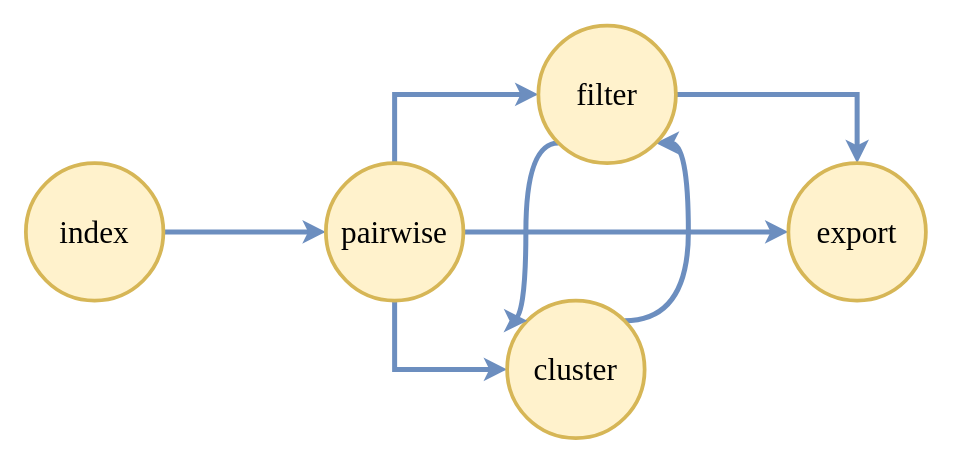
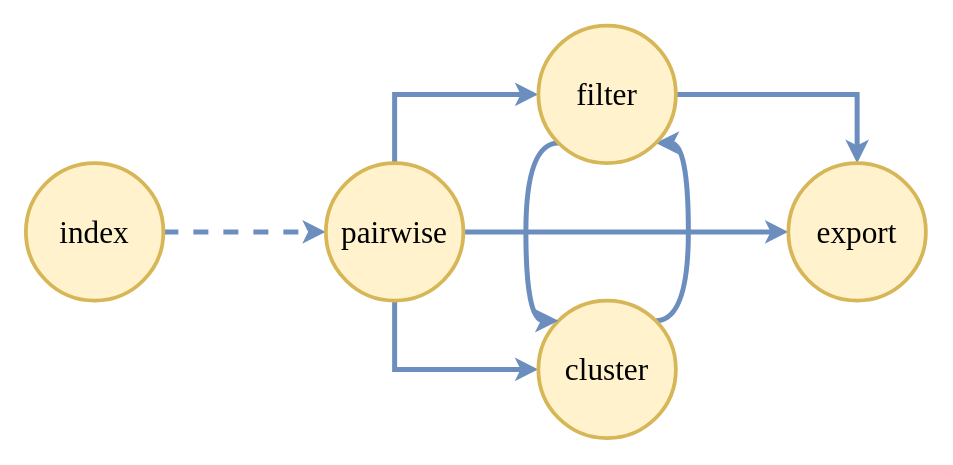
  <mxCell id="0" />
  <mxCell id="1" parent="0" />
- <mxCell id="2" value="" style="edgeStyle=orthogonalEdgeStyle;rounded=1;orthogonalLoop=1;jettySize=auto;html=1;fontSize=38;fontStyle=1;labelBackgroundColor=none;fontColor=default;strokeWidth=4;fillColor=#dae8fc;strokeColor=#6c8ebf;fontFamily=Comic Sans MS;" edge="1" parent="1" source="3" target="7"><mxGeometry relative="1" as="geometry" /></mxCell>
+ <mxCell id="2" value="" style="edgeStyle=orthogonalEdgeStyle;rounded=1;orthogonalLoop=1;jettySize=auto;html=1;fontSize=38;fontStyle=1;labelBackgroundColor=none;fontColor=default;strokeWidth=4;fillColor=#dae8fc;strokeColor=#6c8ebf;fontFamily=Comic Sans MS;dashed=1;" edge="1" parent="1" source="3" target="7"><mxGeometry relative="1" as="geometry" /></mxCell>
  <mxCell id="3" value="&lt;font data-font-src=&quot;https://fonts.googleapis.com/css?family=Architects+Daughter&quot;&gt;index&lt;/font&gt;" style="ellipse;whiteSpace=wrap;html=1;aspect=fixed;strokeWidth=3;fontSize=25;rounded=1;labelBackgroundColor=none;fillColor=#fff2cc;strokeColor=#d6b656;fontFamily=Comic Sans MS;" vertex="1" parent="1"><mxGeometry x="20" y="130" width="110" height="110" as="geometry" /></mxCell>
  <mxCell id="4" style="edgeStyle=orthogonalEdgeStyle;rounded=0;hachureGap=4;orthogonalLoop=1;jettySize=auto;html=1;exitX=0.5;exitY=0;exitDx=0;exitDy=0;entryX=0;entryY=0.5;entryDx=0;entryDy=0;fontFamily=Comic Sans MS;fontSize=16;strokeWidth=4;fillColor=#dae8fc;strokeColor=#6c8ebf;" edge="1" parent="1" source="7" target="12"><mxGeometry relative="1" as="geometry" /></mxCell>
  <mxCell id="5" style="edgeStyle=orthogonalEdgeStyle;rounded=0;hachureGap=4;orthogonalLoop=1;jettySize=auto;html=1;exitX=0.5;exitY=1;exitDx=0;exitDy=0;entryX=0;entryY=0.5;entryDx=0;entryDy=0;fontFamily=Comic Sans MS;fontSize=16;strokeWidth=4;fillColor=#dae8fc;strokeColor=#6c8ebf;" edge="1" parent="1" source="7" target="9"><mxGeometry relative="1" as="geometry" /></mxCell>
  <mxCell id="6" style="edgeStyle=orthogonalEdgeStyle;curved=1;rounded=0;hachureGap=4;orthogonalLoop=1;jettySize=auto;html=1;exitX=1;exitY=0.5;exitDx=0;exitDy=0;entryX=0;entryY=0.5;entryDx=0;entryDy=0;strokeColor=#6c8ebf;fontFamily=Comic Sans MS;fontSize=16;strokeWidth=4;fillColor=#dae8fc;" edge="1" parent="1" source="7" target="13"><mxGeometry relative="1" as="geometry" /></mxCell>
  <mxCell id="7" value="pairwise" style="ellipse;whiteSpace=wrap;html=1;aspect=fixed;strokeWidth=3;fontSize=25;rounded=1;labelBackgroundColor=none;fillColor=#fff2cc;strokeColor=#d6b656;fontFamily=Comic Sans MS;" vertex="1" parent="1"><mxGeometry x="260" y="130" width="110" height="110" as="geometry" /></mxCell>
  <mxCell id="8" style="edgeStyle=orthogonalEdgeStyle;rounded=0;hachureGap=4;orthogonalLoop=1;jettySize=auto;html=1;exitX=1;exitY=0;exitDx=0;exitDy=0;entryX=1;entryY=1;entryDx=0;entryDy=0;fontFamily=Comic Sans MS;fontSize=16;curved=1;strokeWidth=4;fillColor=#dae8fc;strokeColor=#6c8ebf;" edge="1" parent="1" source="9" target="12"><mxGeometry relative="1" as="geometry"><Array as="points"><mxPoint x="550" y="256" /><mxPoint x="550" y="114" /></Array></mxGeometry></mxCell>
- <mxCell id="9" value="cluster" style="ellipse;whiteSpace=wrap;html=1;aspect=fixed;strokeWidth=3;fontSize=25;rounded=1;labelBackgroundColor=none;fillColor=#fff2cc;strokeColor=#d6b656;fontFamily=Comic Sans MS;" vertex="1" parent="1"><mxGeometry x="405" y="240" width="110" height="110" as="geometry" /></mxCell>
+ <mxCell id="9" value="cluster" style="ellipse;whiteSpace=wrap;html=1;aspect=fixed;strokeWidth=3;fontSize=25;rounded=1;labelBackgroundColor=none;fillColor=#fff2cc;strokeColor=#d6b656;fontFamily=Comic Sans MS;" vertex="1" parent="1"><mxGeometry x="430" y="240" width="110" height="110" as="geometry" /></mxCell>
  <mxCell id="10" style="edgeStyle=orthogonalEdgeStyle;rounded=0;hachureGap=4;orthogonalLoop=1;jettySize=auto;html=1;exitX=0;exitY=1;exitDx=0;exitDy=0;entryX=0;entryY=0;entryDx=0;entryDy=0;fontFamily=Comic Sans MS;fontSize=16;strokeColor=#6c8ebf;curved=1;strokeWidth=4;fillColor=#dae8fc;" edge="1" parent="1" source="12" target="9"><mxGeometry relative="1" as="geometry"><Array as="points"><mxPoint x="420" y="114" /><mxPoint x="420" y="256" /></Array></mxGeometry></mxCell>
  <mxCell id="11" style="edgeStyle=orthogonalEdgeStyle;rounded=0;hachureGap=4;orthogonalLoop=1;jettySize=auto;html=1;exitX=1;exitY=0.5;exitDx=0;exitDy=0;entryX=0.5;entryY=0;entryDx=0;entryDy=0;strokeColor=#6c8ebf;fontFamily=Comic Sans MS;fontSize=16;strokeWidth=4;fillColor=#dae8fc;" edge="1" parent="1" source="12" target="13"><mxGeometry relative="1" as="geometry" /></mxCell>
  <mxCell id="12" value="filter" style="ellipse;whiteSpace=wrap;html=1;aspect=fixed;strokeWidth=3;fontSize=25;rounded=1;labelBackgroundColor=none;fillColor=#fff2cc;strokeColor=#d6b656;fontFamily=Comic Sans MS;" vertex="1" parent="1"><mxGeometry x="430" y="20" width="110" height="110" as="geometry" /></mxCell>
  <mxCell id="13" value="export" style="ellipse;whiteSpace=wrap;html=1;aspect=fixed;strokeWidth=3;fontSize=25;rounded=1;labelBackgroundColor=none;fillColor=#fff2cc;strokeColor=#d6b656;fontFamily=Comic Sans MS;" vertex="1" parent="1"><mxGeometry x="630" y="130" width="110" height="110" as="geometry" /></mxCell>
